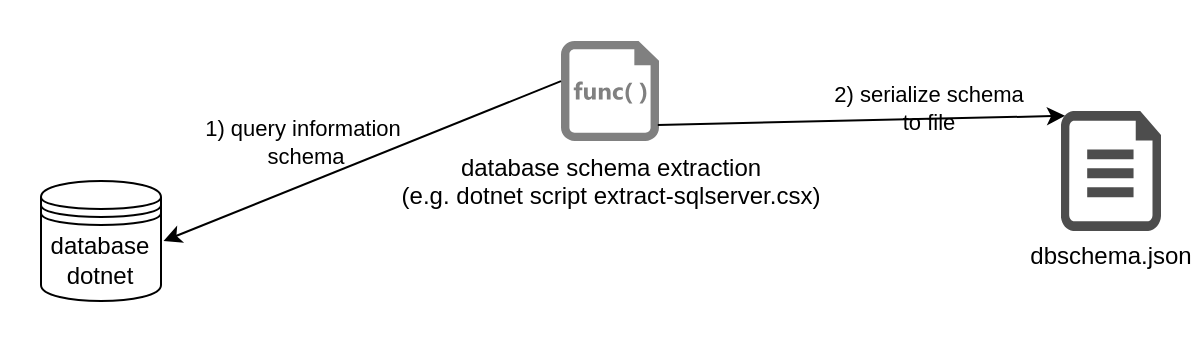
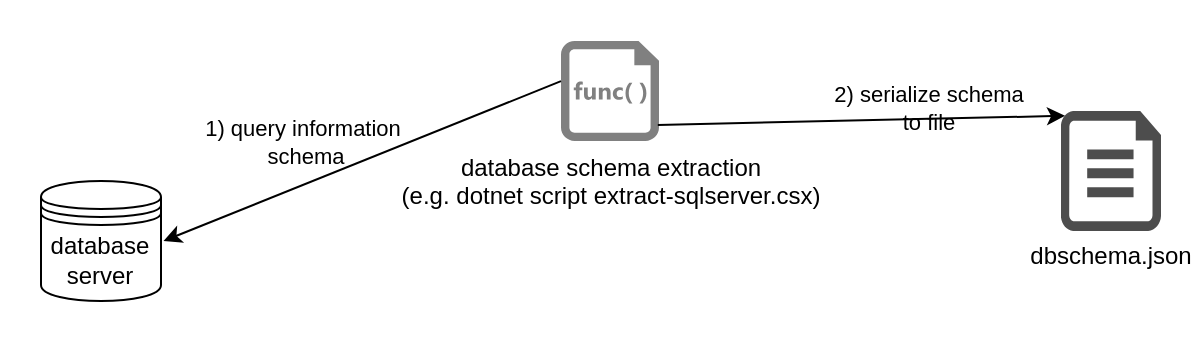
  <mxCell id="0" />
  <mxCell id="1" parent="0" />
- <mxCell id="2" value="database dotnet" style="shape=datastore;whiteSpace=wrap;html=1;" vertex="1" parent="1"><mxGeometry x="20" y="90" width="60" height="60" as="geometry" /></mxCell>
+ <mxCell id="2" value="database server" style="shape=datastore;whiteSpace=wrap;html=1;" vertex="1" parent="1"><mxGeometry x="20" y="90" width="60" height="60" as="geometry" /></mxCell>
  <mxCell id="3" value="dbschema.json" style="verticalLabelPosition=bottom;html=1;verticalAlign=top;align=center;strokeColor=none;fillColor=#4D4D4D;shape=mxgraph.azure.cloud_services_configuration_file;pointerEvents=1;fontSize=12;shadow=0;spacing=1;" vertex="1" parent="1"><mxGeometry x="530" y="55" width="50" height="60" as="geometry" /></mxCell>
  <mxCell id="4" value="database schema extraction &lt;br&gt;(e.g. dotnet script extract-sqlserver.csx)" style="sketch=0;aspect=fixed;pointerEvents=1;shadow=0;dashed=0;html=1;strokeColor=none;labelPosition=center;verticalLabelPosition=bottom;verticalAlign=top;align=center;fillColor=#808080;shape=mxgraph.mscae.enterprise.code_file" vertex="1" parent="1"><mxGeometry x="280" y="20" width="49" height="50" as="geometry" /></mxCell>
  <mxCell id="5" value="" style="endArrow=classic;html=1;rounded=0;entryX=1.021;entryY=0.582;entryDx=0;entryDy=0;entryPerimeter=0;exitX=0;exitY=0.5;exitDx=0;exitDy=0;exitPerimeter=0;" edge="1" parent="1"><mxGeometry width="50" height="50" relative="1" as="geometry"><mxPoint x="280" y="40.08" as="sourcePoint" /><mxPoint x="81.26" y="120" as="targetPoint" /></mxGeometry></mxCell>
  <mxCell id="6" value="1) query&amp;nbsp;information&lt;br&gt;&amp;nbsp;schema" style="edgeLabel;html=1;align=center;verticalAlign=middle;resizable=0;points=[];labelBackgroundColor=none;" vertex="1" connectable="0" parent="5"><mxGeometry x="-0.171" relative="1" as="geometry"><mxPoint x="-47" y="-3" as="offset" /></mxGeometry></mxCell>
  <mxCell id="7" value="" style="endArrow=classic;html=1;rounded=0;entryX=0.04;entryY=0.04;entryDx=0;entryDy=0;entryPerimeter=0;exitX=0.988;exitY=0.839;exitDx=0;exitDy=0;exitPerimeter=0;" edge="1" parent="1" source="4" target="3"><mxGeometry width="50" height="50" relative="1" as="geometry"><mxPoint x="290" y="50.08" as="sourcePoint" /><mxPoint x="91.26" y="130" as="targetPoint" /></mxGeometry></mxCell>
  <mxCell id="8" value="2) serialize schema &lt;br&gt;to file" style="edgeLabel;html=1;align=center;verticalAlign=middle;resizable=0;points=[];labelBackgroundColor=none;" vertex="1" connectable="0" parent="7"><mxGeometry x="-0.171" relative="1" as="geometry"><mxPoint x="51" y="-7" as="offset" /></mxGeometry></mxCell>
